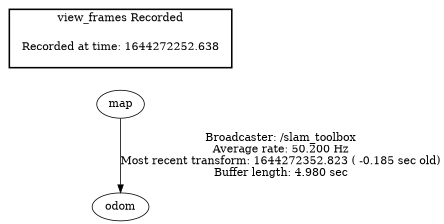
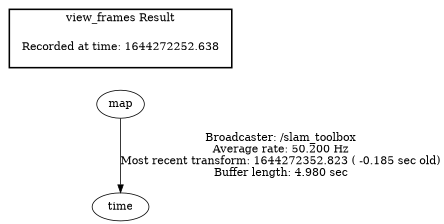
  digraph {
    n1 [label="Recorded at time: 1644272252.638" shape=plaintext]
    map
-   odom
+   odom [label=time]
    subgraph cluster_1 {
      color=black
-     label="view_frames Recorded"
+     label="view_frames Result"
      style=bold
      n1
    }
    n1 -> map [style=invis]
    map -> odom [label="Broadcaster: /slam_toolbox\nAverage rate: 50.200 Hz\nMost recent transform: 1644272352.823 ( -0.185 sec old)\nBuffer length: 4.980 sec\n"]
  }
